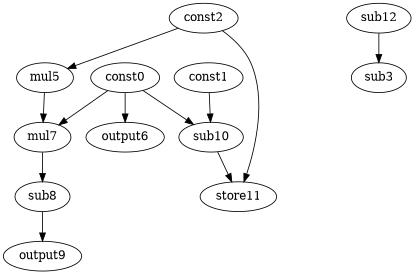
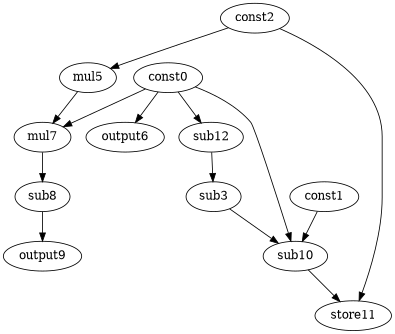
  digraph {
    node [opcode=sub]
    edge [operand=0]
    const0 [opcode=const]
    output6 [opcode=output]
    mul7 [opcode=mul]
    sub12
    sub10
    sub8
    output9 [opcode=output]
    sub3
    const1 [opcode=const]
    store11 [opcode=store]
    const2 [opcode=const]
    mul5 [opcode=mul]
    const0 -> output6
    const0 -> mul7
+   const0 -> sub12
    const0 -> sub10 [operand=1]
    mul7 -> sub8
    sub12 -> sub3 [operand=1]
    sub10 -> store11
    sub8 -> output9
+   sub3 -> sub10 [operand=1]
    const1 -> sub10
    const2 -> store11 [operand=1]
    const2 -> mul5
    mul5 -> mul7 [operand=1]
  }
